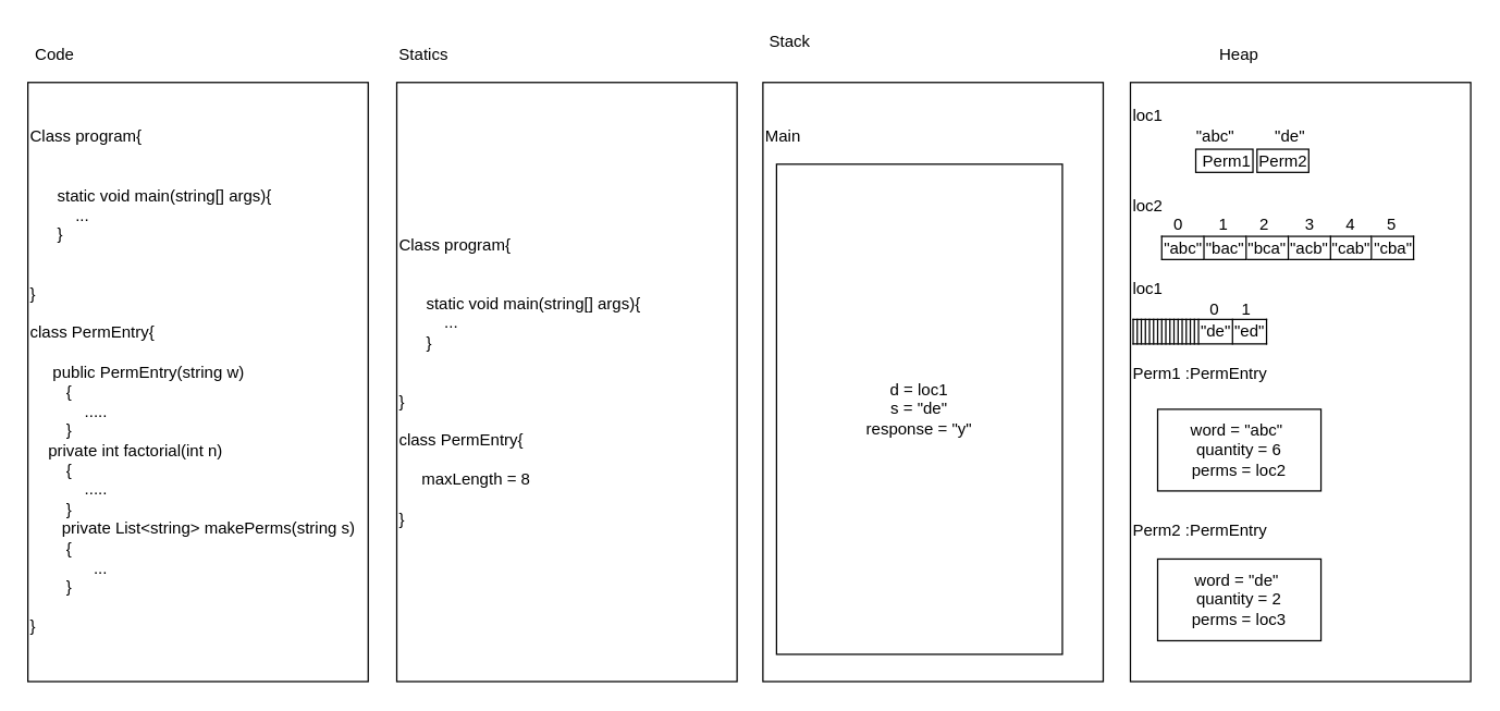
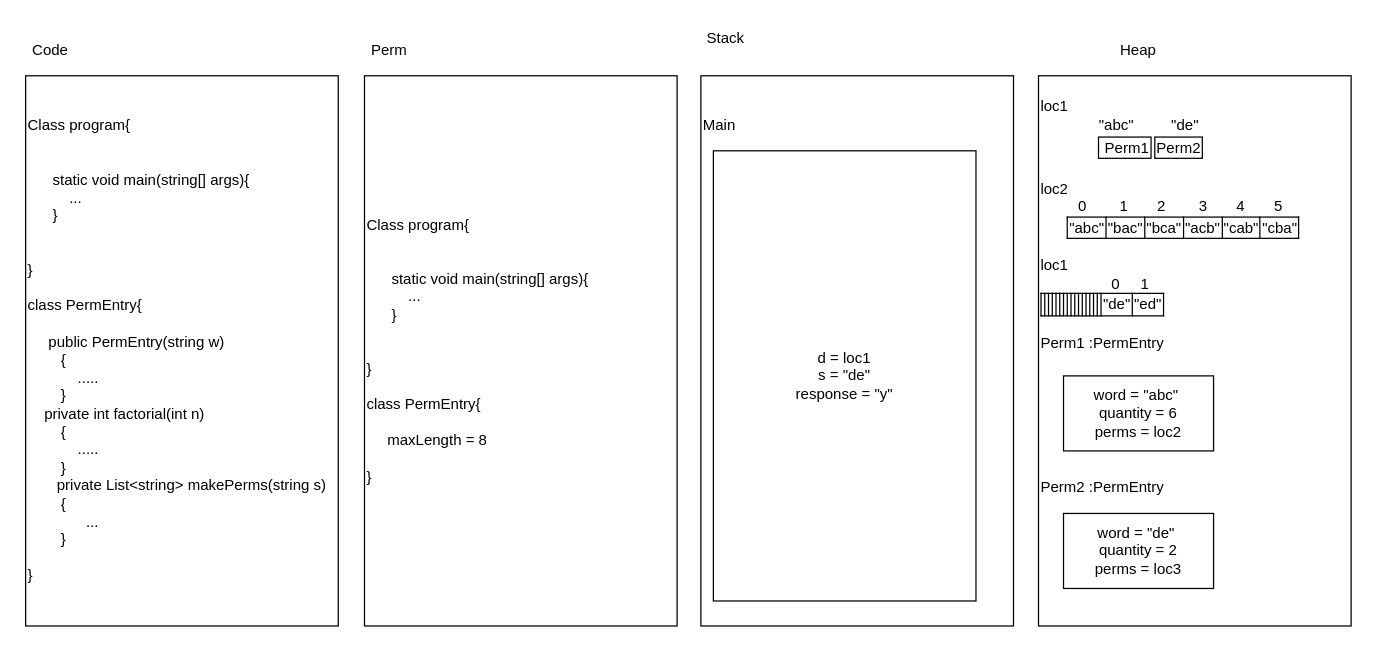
  <mxCell id="0" />
  <mxCell id="1" parent="0" />
  <mxCell id="2" value="Class program{&lt;br&gt;&lt;br&gt;&lt;div&gt;&lt;br&gt;&lt;/div&gt;&amp;nbsp; &amp;nbsp; &amp;nbsp; static void main(string[] args){&lt;br&gt;&amp;nbsp; &amp;nbsp; &amp;nbsp; &amp;nbsp; &amp;nbsp; ...&lt;br&gt;&amp;nbsp; &amp;nbsp; &amp;nbsp; }&lt;br&gt;&lt;br&gt;&lt;br&gt;}&lt;br&gt;&lt;br&gt;class PermEntry{&lt;br&gt;&lt;br&gt;&amp;nbsp; &amp;nbsp; &amp;nbsp;&lt;span&gt;public PermEntry(string w)&lt;/span&gt;&lt;div&gt;&amp;nbsp; &amp;nbsp; &amp;nbsp; &amp;nbsp; {&lt;/div&gt;&lt;div&gt;&amp;nbsp; &amp;nbsp; &amp;nbsp; &amp;nbsp; &amp;nbsp; &amp;nbsp; .....&lt;/div&gt;&lt;div&gt;&amp;nbsp; &amp;nbsp; &amp;nbsp; &amp;nbsp; }&lt;/div&gt;&lt;div&gt;&amp;nbsp; &amp;nbsp;&amp;nbsp;&lt;span&gt;private int factorial(int n)&lt;/span&gt;&lt;/div&gt;&lt;div&gt;&amp;nbsp; &amp;nbsp; &amp;nbsp; &amp;nbsp; {&lt;/div&gt;&lt;div&gt;&amp;nbsp; &amp;nbsp; &amp;nbsp; &amp;nbsp; &amp;nbsp; &amp;nbsp; .....&lt;/div&gt;&lt;div&gt;&amp;nbsp; &amp;nbsp; &amp;nbsp; &amp;nbsp; }&lt;/div&gt;&amp;nbsp; &amp;nbsp; &amp;nbsp;&amp;nbsp;&lt;span&gt;&amp;nbsp;private List&amp;lt;string&amp;gt; makePerms(string s)&lt;/span&gt;&lt;div&gt;&amp;nbsp; &amp;nbsp; &amp;nbsp; &amp;nbsp; {&lt;/div&gt;&lt;div&gt;&amp;nbsp; &amp;nbsp; &amp;nbsp; &amp;nbsp; &amp;nbsp; &amp;nbsp; &amp;nbsp; ...&lt;/div&gt;&lt;div&gt;&amp;nbsp; &amp;nbsp; &amp;nbsp; &amp;nbsp; }&lt;/div&gt;&lt;br&gt;}" style="rounded=0;whiteSpace=wrap;html=1;align=left;" parent="1" vertex="1"><mxGeometry x="20" y="60" width="250" height="440" as="geometry" /></mxCell>
  <mxCell id="3" value="Code" style="text;html=1;strokeColor=none;fillColor=none;align=center;verticalAlign=middle;whiteSpace=wrap;rounded=0;" parent="1" vertex="1"><mxGeometry x="20" y="30" width="40" height="20" as="geometry" /></mxCell>
  <mxCell id="4" value="Class program{&lt;br&gt;&lt;br&gt;&lt;div&gt;&lt;br&gt;&lt;/div&gt;&amp;nbsp; &amp;nbsp; &amp;nbsp; static void main(string[] args){&lt;br&gt;&amp;nbsp; &amp;nbsp; &amp;nbsp; &amp;nbsp; &amp;nbsp; ...&lt;br&gt;&amp;nbsp; &amp;nbsp; &amp;nbsp; }&lt;br&gt;&lt;br&gt;&lt;br&gt;}&lt;br&gt;&lt;br&gt;class PermEntry{&lt;br&gt;&lt;br&gt;&amp;nbsp; &amp;nbsp; &amp;nbsp;maxLength = 8&lt;br&gt;&lt;br&gt;}" style="rounded=0;whiteSpace=wrap;html=1;align=left;" parent="1" vertex="1"><mxGeometry x="291" y="60" width="250" height="440" as="geometry" /></mxCell>
- <mxCell id="5" value="Statics" style="text;html=1;strokeColor=none;fillColor=none;align=center;verticalAlign=middle;whiteSpace=wrap;rounded=0;" parent="1" vertex="1"><mxGeometry x="291" y="30" width="40" height="20" as="geometry" /></mxCell>
+ <mxCell id="5" value="Perm" style="text;html=1;strokeColor=none;fillColor=none;align=center;verticalAlign=middle;whiteSpace=wrap;rounded=0;" parent="1" vertex="1"><mxGeometry x="291" y="30" width="40" height="20" as="geometry" /></mxCell>
  <mxCell id="6" value="Main&amp;nbsp; &amp;nbsp; &amp;nbsp; &amp;nbsp; &amp;nbsp; &amp;nbsp; &amp;nbsp; &amp;nbsp; &amp;nbsp; &amp;nbsp; &amp;nbsp; &amp;nbsp; &amp;nbsp; &amp;nbsp; &amp;nbsp; &amp;nbsp; &amp;nbsp; &amp;nbsp; &amp;nbsp; &amp;nbsp; &amp;nbsp; &amp;nbsp;&amp;nbsp;&lt;br&gt;&lt;br&gt;&lt;br&gt;&lt;br&gt;&lt;br&gt;&lt;br&gt;&lt;br&gt;&lt;br&gt;&lt;br&gt;&lt;br&gt;&lt;br&gt;&lt;br&gt;&lt;br&gt;&lt;br&gt;&lt;br&gt;&lt;br&gt;&lt;br&gt;&lt;br&gt;&lt;br&gt;&lt;br&gt;&lt;br&gt;&lt;br&gt;&lt;br&gt;&lt;br&gt;&lt;br&gt;&lt;br&gt;" style="rounded=0;whiteSpace=wrap;html=1;align=left;" parent="1" vertex="1"><mxGeometry x="560" y="60" width="250" height="440" as="geometry" /></mxCell>
  <mxCell id="7" value="Stack" style="text;html=1;strokeColor=none;fillColor=none;align=center;verticalAlign=middle;whiteSpace=wrap;rounded=0;" parent="1" vertex="1"><mxGeometry x="560" y="20" width="40" height="20" as="geometry" /></mxCell>
  <mxCell id="8" value="d = loc1&lt;br&gt;s = &quot;de&quot;&lt;br&gt;response = &quot;y&quot;" style="rounded=0;whiteSpace=wrap;html=1;align=center;" parent="1" vertex="1"><mxGeometry x="570" y="120" width="210" height="360" as="geometry" /></mxCell>
  <mxCell id="9" value="loc1&lt;br&gt;&lt;span&gt;&amp;nbsp; &amp;nbsp; &amp;nbsp; &amp;nbsp; &amp;nbsp; &amp;nbsp; &amp;nbsp; &quot;abc&quot;&amp;nbsp; &amp;nbsp; &amp;nbsp; &amp;nbsp; &amp;nbsp;&quot;de&quot;&amp;nbsp;&lt;/span&gt;&lt;span&gt;&amp;nbsp;&lt;/span&gt;&lt;br&gt;&lt;div&gt;&lt;table&gt;&lt;tbody&gt;&lt;tr&gt;&lt;td&gt;&lt;br&gt;&lt;/td&gt;&lt;td&gt;&lt;br&gt;&lt;/td&gt;&lt;td&gt;&lt;br&gt;&lt;/td&gt;&lt;td&gt;&lt;br&gt;&lt;/td&gt;&lt;td&gt;&lt;br&gt;&lt;/td&gt;&lt;td&gt;&lt;br&gt;&lt;/td&gt;&lt;td&gt;&lt;br&gt;&lt;/td&gt;&lt;td&gt;&lt;br&gt;&lt;/td&gt;&lt;td&gt;&lt;br&gt;&lt;/td&gt;&lt;td&gt;&lt;br&gt;&lt;/td&gt;&lt;td&gt;&lt;br&gt;&lt;/td&gt;&lt;td style=&quot;border: 1px solid rgb(0 , 0 , 0) ; border-collapse: collapse&quot;&gt;&lt;span style=&quot;background-color: rgb(255 , 255 , 255)&quot;&gt;&amp;nbsp;Perm1&lt;/span&gt;&lt;/td&gt;&lt;td style=&quot;border: 1px solid rgb(0 , 0 , 0) ; border-collapse: collapse&quot;&gt;&lt;span style=&quot;background-color: rgb(255 , 255 , 255)&quot;&gt;Perm2&lt;/span&gt;&lt;/td&gt;&lt;/tr&gt;&lt;/tbody&gt;&lt;/table&gt;&lt;br&gt;&lt;/div&gt;&lt;div&gt;loc2&lt;br&gt;&amp;nbsp; &amp;nbsp; &amp;nbsp; &amp;nbsp; &amp;nbsp;0&amp;nbsp; &amp;nbsp; &amp;nbsp; &amp;nbsp; 1&amp;nbsp; &amp;nbsp; &amp;nbsp; &amp;nbsp;2&amp;nbsp; &amp;nbsp; &amp;nbsp; &amp;nbsp; 3&amp;nbsp; &amp;nbsp; &amp;nbsp; &amp;nbsp;4&amp;nbsp; &amp;nbsp; &amp;nbsp; &amp;nbsp;5&amp;nbsp;&amp;nbsp;&lt;br&gt;&lt;div&gt;&lt;table border=&quot;1&quot; style=&quot;border: 1px solid rgb(255 , 255 , 255) ; border-collapse: collapse&quot;&gt;&lt;tbody&gt;&lt;tr&gt;&lt;td style=&quot;border-collapse: collapse&quot;&gt;&lt;br&gt;&lt;/td&gt;&lt;td&gt;&lt;br&gt;&lt;/td&gt;&lt;td style=&quot;border-collapse: collapse&quot;&gt;&lt;br&gt;&lt;/td&gt;&lt;td&gt;&lt;br&gt;&lt;/td&gt;&lt;td&gt;&lt;br&gt;&lt;/td&gt;&lt;td style=&quot;border-collapse: collapse&quot;&gt;&lt;br&gt;&lt;/td&gt;&lt;td style=&quot;border-collapse: collapse&quot;&gt;&lt;br&gt;&lt;/td&gt;&lt;td style=&quot;border: 1px solid rgb(0 , 0 , 0) ; border-collapse: collapse&quot;&gt;&quot;abc&quot;&lt;/td&gt;&lt;td style=&quot;border: 1px solid rgb(0 , 0 , 0) ; border-collapse: collapse&quot;&gt;&quot;bac&quot;&lt;/td&gt;&lt;td style=&quot;border: 1px solid rgb(0 , 0 , 0) ; border-collapse: collapse&quot;&gt;&quot;bca&quot;&lt;/td&gt;&lt;td style=&quot;border: 1px solid rgb(0 , 0 , 0) ; border-collapse: collapse&quot;&gt;&quot;acb&quot;&lt;/td&gt;&lt;td style=&quot;border-collapse: collapse ; border: 1px solid rgb(0 , 0 , 0)&quot;&gt;&lt;span style=&quot;background-color: rgb(255 , 255 , 255)&quot;&gt;&quot;cab&quot;&lt;/span&gt;&lt;/td&gt;&lt;td style=&quot;border-collapse: collapse ; border: 1px solid rgb(0 , 0 , 0)&quot;&gt;&lt;span style=&quot;background-color: rgb(255 , 255 , 255)&quot;&gt;&quot;cba&quot;&lt;/span&gt;&lt;/td&gt;&lt;/tr&gt;&lt;/tbody&gt;&lt;/table&gt;&lt;br&gt;&lt;/div&gt;&lt;div&gt;loc1&lt;br&gt;&amp;nbsp; &amp;nbsp; &amp;nbsp; &amp;nbsp; &amp;nbsp; &amp;nbsp; &amp;nbsp; &amp;nbsp; &amp;nbsp;0&amp;nbsp; &amp;nbsp; &amp;nbsp;1&amp;nbsp;&amp;nbsp;&lt;/div&gt;&lt;/div&gt;&lt;div&gt;&lt;table border=&quot;1&quot; style=&quot;border: 1px solid rgb(0 , 0 , 0) ; border-collapse: collapse&quot;&gt;&lt;tbody&gt;&lt;tr&gt;&lt;td&gt;&lt;br&gt;&lt;/td&gt;&lt;td&gt;&lt;br&gt;&lt;/td&gt;&lt;td&gt;&lt;br&gt;&lt;/td&gt;&lt;td&gt;&lt;br&gt;&lt;/td&gt;&lt;td&gt;&lt;br&gt;&lt;/td&gt;&lt;td&gt;&lt;br&gt;&lt;/td&gt;&lt;td&gt;&lt;br&gt;&lt;/td&gt;&lt;td&gt;&lt;br&gt;&lt;/td&gt;&lt;td&gt;&lt;br&gt;&lt;/td&gt;&lt;td&gt;&lt;br&gt;&lt;/td&gt;&lt;td&gt;&lt;br&gt;&lt;/td&gt;&lt;td&gt;&lt;br&gt;&lt;/td&gt;&lt;td&gt;&lt;br&gt;&lt;/td&gt;&lt;td&gt;&lt;br&gt;&lt;/td&gt;&lt;td&gt;&lt;br&gt;&lt;/td&gt;&lt;td&gt;&lt;br&gt;&lt;/td&gt;&lt;td style=&quot;border-collapse: collapse&quot;&gt;&quot;de&quot;&lt;/td&gt;&lt;td style=&quot;border-collapse: collapse&quot;&gt;&quot;ed&quot;&lt;/td&gt;&lt;/tr&gt;&lt;/tbody&gt;&lt;/table&gt;&lt;/div&gt;&lt;div&gt;&lt;br&gt;&lt;/div&gt;&lt;div&gt;Perm1 :PermEntry&lt;/div&gt;&lt;div&gt;&lt;br&gt;&lt;/div&gt;&lt;div&gt;&lt;br&gt;&lt;/div&gt;&lt;div&gt;&lt;br&gt;&lt;/div&gt;&lt;div&gt;&lt;br&gt;&lt;/div&gt;&lt;div&gt;&lt;br&gt;&lt;/div&gt;&lt;div&gt;&lt;br&gt;&lt;/div&gt;&lt;div&gt;&lt;br&gt;&lt;/div&gt;&lt;div&gt;&lt;div&gt;Perm2 :PermEntry&lt;/div&gt;&lt;/div&gt;&lt;div&gt;&lt;br&gt;&lt;/div&gt;&lt;div&gt;&lt;br&gt;&lt;/div&gt;&lt;div&gt;&lt;br&gt;&lt;/div&gt;&lt;div&gt;&lt;br&gt;&lt;/div&gt;&lt;div&gt;&lt;br&gt;&lt;/div&gt;&lt;div&gt;&lt;br&gt;&lt;/div&gt;" style="rounded=0;whiteSpace=wrap;html=1;align=left;" parent="1" vertex="1"><mxGeometry x="830" y="60" width="250" height="440" as="geometry" /></mxCell>
  <mxCell id="10" value="Heap" style="text;html=1;strokeColor=none;fillColor=none;align=center;verticalAlign=middle;whiteSpace=wrap;rounded=0;" parent="1" vertex="1"><mxGeometry x="890" y="30" width="40" height="20" as="geometry" /></mxCell>
  <mxCell id="11" value="word = &quot;abc&quot;&amp;nbsp;&lt;br&gt;quantity = 6&lt;br&gt;perms = loc2" style="rounded=0;whiteSpace=wrap;html=1;" vertex="1" parent="1"><mxGeometry x="850" y="300" width="120" height="60" as="geometry" /></mxCell>
  <mxCell id="12" value="word = &quot;de&quot;&amp;nbsp;&lt;br&gt;quantity = 2&lt;br&gt;perms = loc3" style="rounded=0;whiteSpace=wrap;html=1;" vertex="1" parent="1"><mxGeometry x="850" y="410" width="120" height="60" as="geometry" /></mxCell>
